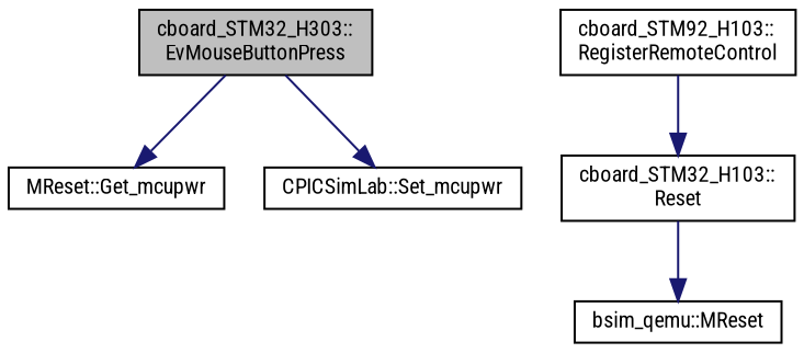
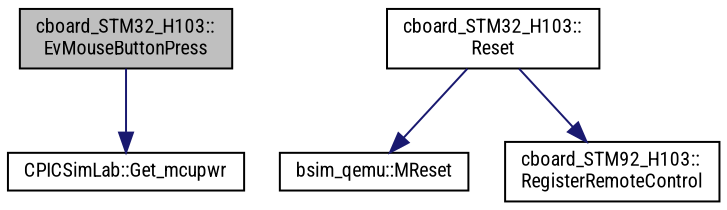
  digraph {
    fontname="Roboto Condensed"
    rankdir=TB
    node [color=black fillcolor=white fontname="Roboto Condensed" fontsize=10 shape=record style=filled]
    edge [color=midnightblue fontname="Roboto Condensed" fontsize=10 labelfontname=Helvetica labelfontsize=10 style=solid]
-   n1 [fillcolor=grey75 fontcolor=black height=0.2 label="cboard_STM32_H303::\lEvMouseButtonPress" width=0.4]
-   n2 [height=0.2 label="MReset::Get_mcupwr" width=0.4]
-   n3 [height=0.2 label="CPICSimLab::Set_mcupwr" width=0.4]
+   n1 [fillcolor=grey75 fontcolor=black height=0.2 label="cboard_STM32_H103::\lEvMouseButtonPress" width=0.4]
+   n2 [height=0.2 label="CPICSimLab::Get_mcupwr" width=0.4]
    n4 [height=0.2 label="cboard_STM32_H103::\lReset" width=0.4]
    n5 [height=0.2 label="bsim_qemu::MReset" width=0.4]
    n6 [height=0.2 label="cboard_STM92_H103::\lRegisterRemoteControl" width=0.4]
    n1 -> n2
-   n1 -> n3
    n4 -> n5
-   n6 -> n4
+   n4 -> n6
  }
